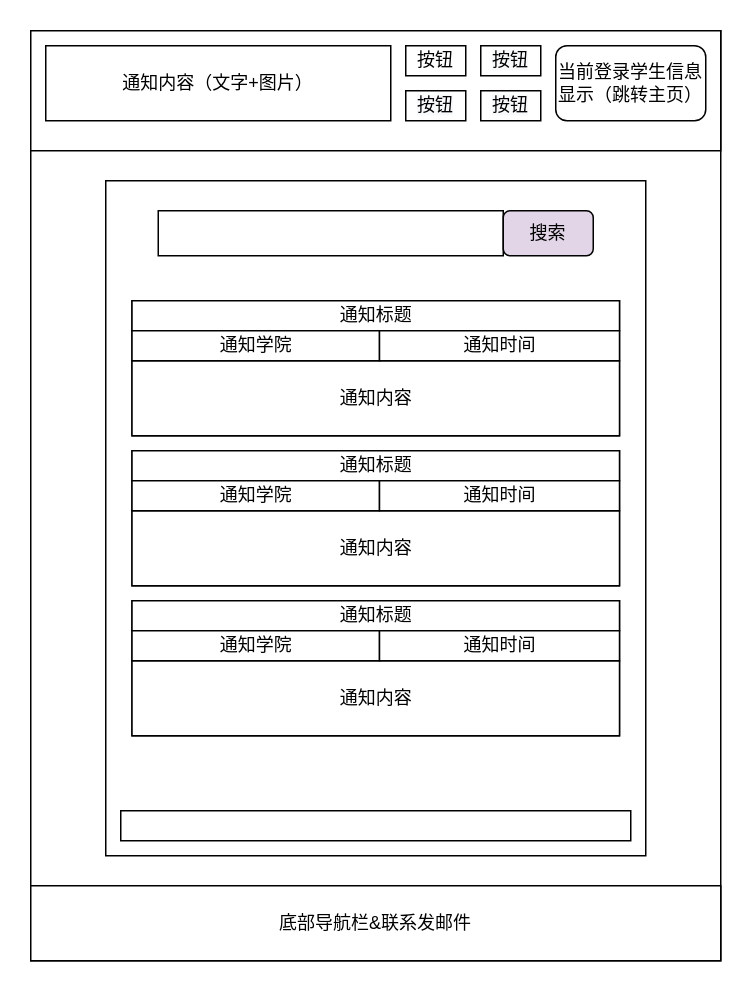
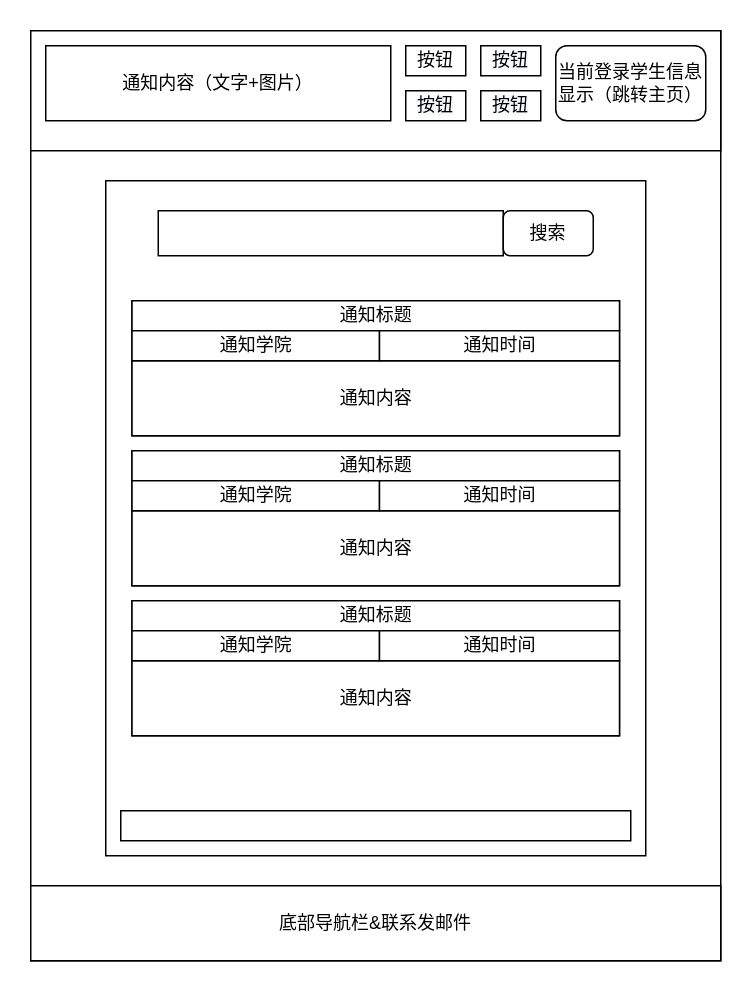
  <mxCell id="0" />
  <mxCell id="1" parent="0" />
  <mxCell id="2" value="" style="rounded=0;whiteSpace=wrap;html=1;" parent="1" vertex="1"><mxGeometry x="20" y="20" width="460" height="620" as="geometry" /></mxCell>
  <mxCell id="3" value="底部导航栏&amp;amp;联系发邮件" style="rounded=0;whiteSpace=wrap;html=1;" parent="1" vertex="1"><mxGeometry x="20" y="590" width="460" height="50" as="geometry" /></mxCell>
  <mxCell id="4" value="" style="rounded=0;whiteSpace=wrap;html=1;" parent="1" vertex="1"><mxGeometry x="20" y="20" width="460" height="80" as="geometry" /></mxCell>
  <mxCell id="5" value="通知内容（文字+图片）" style="rounded=0;whiteSpace=wrap;html=1;" parent="1" vertex="1"><mxGeometry x="30" y="30" width="230" height="50" as="geometry" /></mxCell>
  <mxCell id="6" value="当前登录学生信息显示（跳转主页）" style="whiteSpace=wrap;html=1;rounded=1;" parent="1" vertex="1"><mxGeometry x="370" y="30" width="100" height="50" as="geometry" /></mxCell>
  <mxCell id="7" value="按钮" style="rounded=0;whiteSpace=wrap;html=1;" parent="1" vertex="1"><mxGeometry x="270" y="30" width="40" height="20" as="geometry" /></mxCell>
  <mxCell id="8" value="&#10;&#10;&lt;span style=&quot;color: rgb(0, 0, 0); font-family: helvetica; font-size: 12px; font-style: normal; font-weight: 400; letter-spacing: normal; text-align: center; text-indent: 0px; text-transform: none; word-spacing: 0px; background-color: rgb(248, 249, 250); display: inline; float: none;&quot;&gt;按钮&lt;/span&gt;&#10;&#10;" style="rounded=0;whiteSpace=wrap;html=1;" parent="1" vertex="1"><mxGeometry x="320" y="30" width="40" height="20" as="geometry" /></mxCell>
  <mxCell id="9" value="&#10;&#10;&lt;span style=&quot;color: rgb(0, 0, 0); font-family: helvetica; font-size: 12px; font-style: normal; font-weight: 400; letter-spacing: normal; text-align: center; text-indent: 0px; text-transform: none; word-spacing: 0px; background-color: rgb(248, 249, 250); display: inline; float: none;&quot;&gt;按钮&lt;/span&gt;&#10;&#10;" style="rounded=0;whiteSpace=wrap;html=1;" parent="1" vertex="1"><mxGeometry x="270" y="60" width="40" height="20" as="geometry" /></mxCell>
  <mxCell id="10" value="&#10;&#10;&lt;span style=&quot;color: rgb(0, 0, 0); font-family: helvetica; font-size: 12px; font-style: normal; font-weight: 400; letter-spacing: normal; text-align: center; text-indent: 0px; text-transform: none; word-spacing: 0px; background-color: rgb(248, 249, 250); display: inline; float: none;&quot;&gt;按钮&lt;/span&gt;&#10;&#10;" style="rounded=0;whiteSpace=wrap;html=1;" parent="1" vertex="1"><mxGeometry x="320" y="60" width="40" height="20" as="geometry" /></mxCell>
  <mxCell id="11" value="" style="rounded=0;whiteSpace=wrap;html=1;" parent="1" vertex="1"><mxGeometry x="70" y="120" width="360" height="450" as="geometry" /></mxCell>
  <mxCell id="12" value="" style="rounded=0;whiteSpace=wrap;html=1;" parent="1" vertex="1"><mxGeometry x="80" y="540" width="340" height="20" as="geometry" /></mxCell>
  <mxCell id="13" value="" style="rounded=0;whiteSpace=wrap;html=1;" parent="1" vertex="1"><mxGeometry x="87.5" y="200" width="325" height="90" as="geometry" /></mxCell>
  <mxCell id="14" value="通知标题" style="rounded=0;whiteSpace=wrap;html=1;" parent="1" vertex="1"><mxGeometry x="87.5" y="200" width="325" height="20" as="geometry" /></mxCell>
  <mxCell id="15" value="通知内容" style="rounded=0;whiteSpace=wrap;html=1;" parent="1" vertex="1"><mxGeometry x="87.5" y="240" width="325" height="50" as="geometry" /></mxCell>
  <mxCell id="16" value="通知学院" style="rounded=0;whiteSpace=wrap;html=1;" parent="1" vertex="1"><mxGeometry x="87.5" y="220" width="165" height="20" as="geometry" /></mxCell>
  <mxCell id="17" value="通知时间" style="rounded=0;whiteSpace=wrap;html=1;" parent="1" vertex="1"><mxGeometry x="252.5" y="220" width="160" height="20" as="geometry" /></mxCell>
  <mxCell id="18" value="" style="rounded=0;whiteSpace=wrap;html=1;" parent="1" vertex="1"><mxGeometry x="87.5" y="300" width="325" height="90" as="geometry" /></mxCell>
  <mxCell id="19" value="通知标题" style="rounded=0;whiteSpace=wrap;html=1;" parent="1" vertex="1"><mxGeometry x="87.5" y="300" width="325" height="20" as="geometry" /></mxCell>
  <mxCell id="20" value="通知内容" style="rounded=0;whiteSpace=wrap;html=1;" parent="1" vertex="1"><mxGeometry x="87.5" y="340" width="325" height="50" as="geometry" /></mxCell>
  <mxCell id="21" value="通知学院" style="rounded=0;whiteSpace=wrap;html=1;" parent="1" vertex="1"><mxGeometry x="87.5" y="320" width="165" height="20" as="geometry" /></mxCell>
  <mxCell id="22" value="通知时间" style="rounded=0;whiteSpace=wrap;html=1;" parent="1" vertex="1"><mxGeometry x="252.5" y="320" width="160" height="20" as="geometry" /></mxCell>
  <mxCell id="23" value="" style="rounded=0;whiteSpace=wrap;html=1;" parent="1" vertex="1"><mxGeometry x="87.5" y="400" width="325" height="90" as="geometry" /></mxCell>
  <mxCell id="24" value="通知标题" style="rounded=0;whiteSpace=wrap;html=1;" parent="1" vertex="1"><mxGeometry x="87.5" y="400" width="325" height="20" as="geometry" /></mxCell>
  <mxCell id="25" value="通知内容" style="rounded=0;whiteSpace=wrap;html=1;" parent="1" vertex="1"><mxGeometry x="87.5" y="440" width="325" height="50" as="geometry" /></mxCell>
  <mxCell id="26" value="通知学院" style="rounded=0;whiteSpace=wrap;html=1;" parent="1" vertex="1"><mxGeometry x="87.5" y="420" width="165" height="20" as="geometry" /></mxCell>
  <mxCell id="27" value="通知时间" style="rounded=0;whiteSpace=wrap;html=1;" parent="1" vertex="1"><mxGeometry x="252.5" y="420" width="160" height="20" as="geometry" /></mxCell>
  <mxCell id="28" value="" style="rounded=0;whiteSpace=wrap;html=1;" vertex="1" parent="1"><mxGeometry x="105" y="140" width="230" height="30" as="geometry" /></mxCell>
- <mxCell id="29" value="搜索" style="rounded=1;whiteSpace=wrap;html=1;fillColor=#e1d5e7;" vertex="1" parent="1"><mxGeometry x="335" y="140" width="60" height="30" as="geometry" /></mxCell>
+ <mxCell id="29" value="搜索" style="rounded=1;whiteSpace=wrap;html=1;" vertex="1" parent="1"><mxGeometry x="335" y="140" width="60" height="30" as="geometry" /></mxCell>
